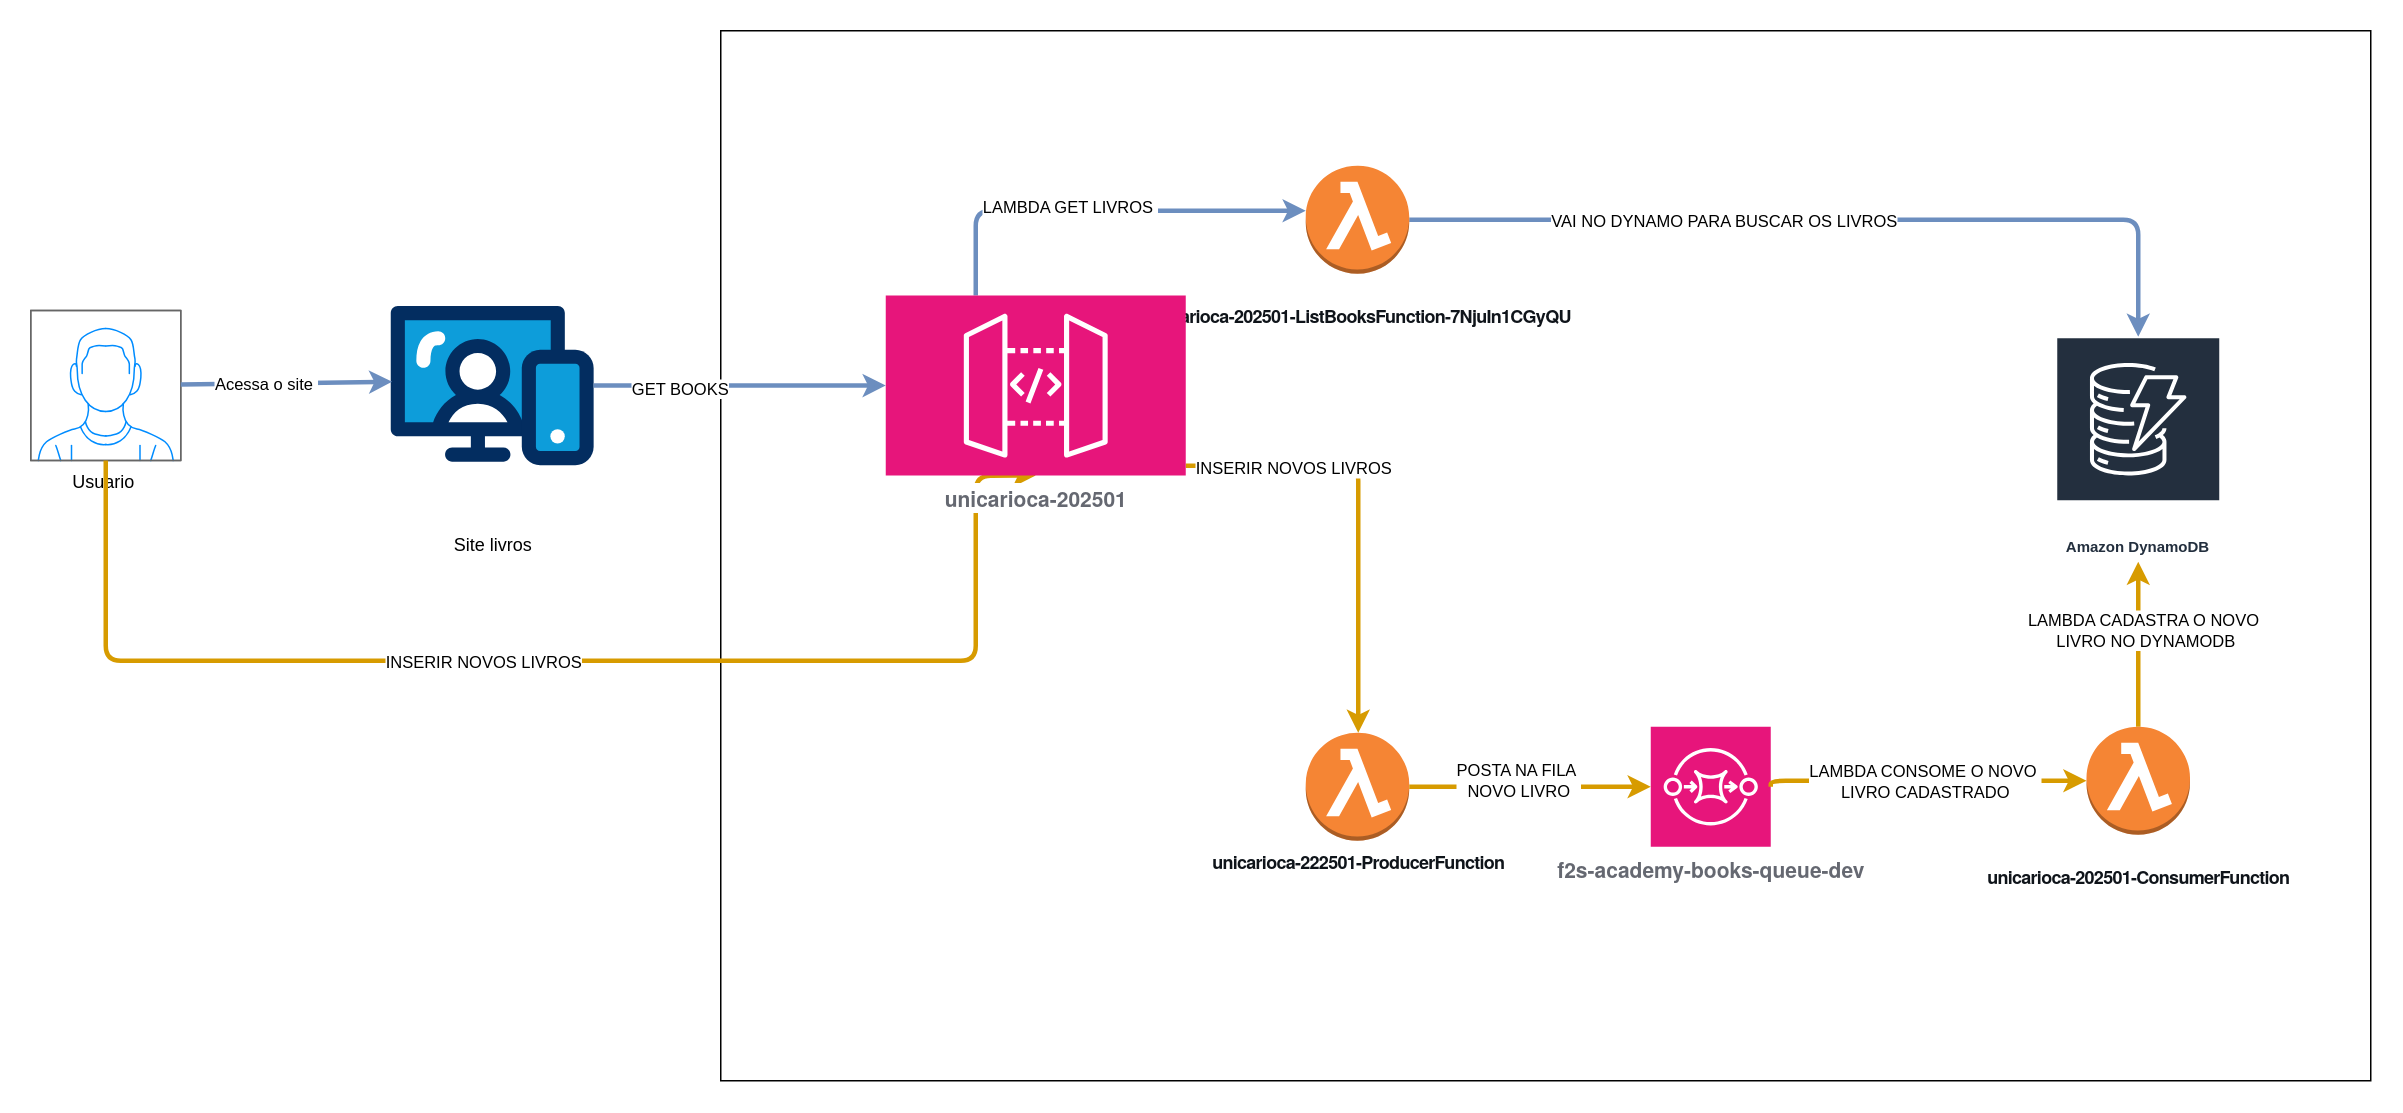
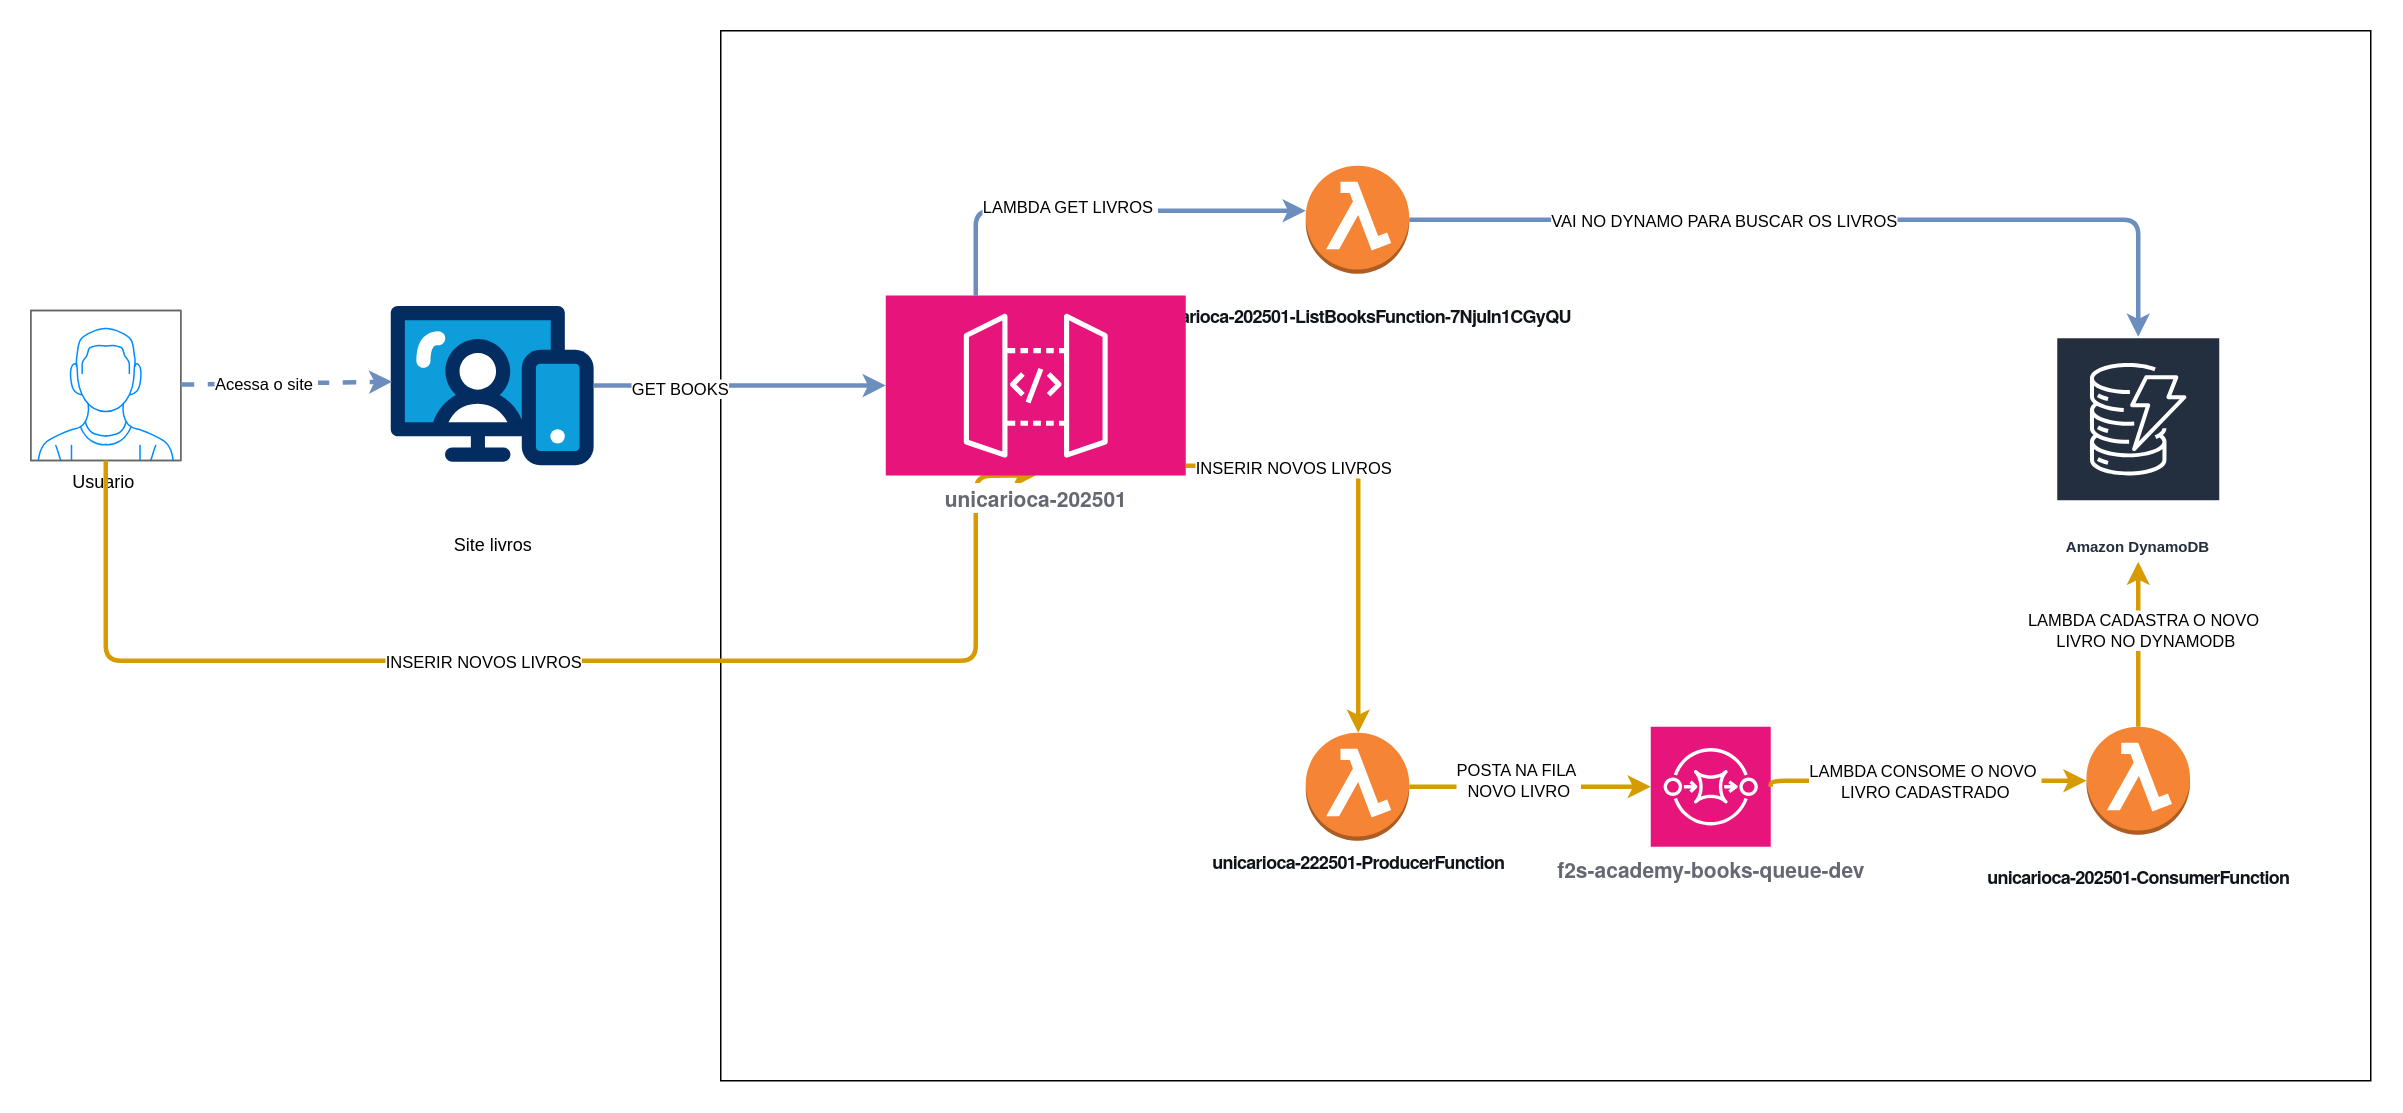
  <mxCell id="0" />
  <mxCell id="1" parent="0" />
  <mxCell id="2" value="Usuario&amp;nbsp;" style="verticalLabelPosition=bottom;shadow=0;dashed=0;align=center;html=1;verticalAlign=top;strokeWidth=1;shape=mxgraph.mockup.containers.userMale;strokeColor=#666666;strokeColor2=#008cff;" vertex="1" parent="1"><mxGeometry x="20" y="206.57" width="100" height="100" as="geometry" /></mxCell>
  <mxCell id="3" value="" style="rounded=0;whiteSpace=wrap;html=1;" vertex="1" parent="1"><mxGeometry x="480" y="20" width="1100" height="700" as="geometry" /></mxCell>
  <mxCell id="4" style="edgeStyle=orthogonalEdgeStyle;html=1;entryX=0.5;entryY=1;entryDx=0;entryDy=0;entryPerimeter=0;fillColor=#ffe6cc;strokeColor=#d79b00;strokeWidth=3;" edge="1" parent="1" source="2" target="24"><mxGeometry relative="1" as="geometry"><mxPoint x="190" y="570" as="targetPoint" /><Array as="points"><mxPoint x="70" y="440" /><mxPoint x="650" y="440" /></Array></mxGeometry></mxCell>
  <mxCell id="5" value="INSERIR NOVOS LIVROS" style="edgeLabel;html=1;align=center;verticalAlign=middle;resizable=0;points=[];" vertex="1" connectable="0" parent="4"><mxGeometry x="-0.122" relative="1" as="geometry"><mxPoint as="offset" /></mxGeometry></mxCell>
  <mxCell id="6" style="edgeStyle=orthogonalEdgeStyle;html=1;fillColor=#ffe6cc;strokeColor=#d79b00;strokeWidth=3;" edge="1" parent="1" source="8" target="18"><mxGeometry relative="1" as="geometry" /></mxCell>
  <mxCell id="7" value="LAMBDA CADASTRA O NOVO&amp;nbsp;&lt;div&gt;LIVRO NO DYNAMODB&lt;/div&gt;" style="edgeLabel;html=1;align=center;verticalAlign=middle;resizable=0;points=[];" vertex="1" connectable="0" parent="6"><mxGeometry x="0.182" y="-4" relative="1" as="geometry"><mxPoint as="offset" /></mxGeometry></mxCell>
  <mxCell id="8" value="&lt;div style=&quot;color: rgb(15, 20, 26); min-inline-size: 0px; word-break: break-word; padding-block-start: 1px; font-family: &amp;quot;Amazon Ember&amp;quot;, &amp;quot;Helvetica Neue&amp;quot;, Roboto, Arial, sans-serif; text-align: start; text-wrap: wrap; background-color: rgb(255, 255, 255);&quot; class=&quot;awsui_title_2qdw9_y4f8q_295 awsui_title-variant-h1_2qdw9_y4f8q_300 awsui_refresh_2qdw9_y4f8q_217&quot;&gt;&lt;h1 style=&quot;margin: 0.67em 0px; display: inline; margin-block: 0px; letter-spacing: -0.48px; line-height: 30px; overflow: hidden; text-overflow: ellipsis; text-wrap: nowrap;&quot; data-awsui-analytics-label=&quot;.awsui_heading-text_105ke_268sp_5&quot; class=&quot;awsui_heading_2qdw9_y4f8q_371 awsui_heading-variant-h1_2qdw9_y4f8q_382&quot;&gt;&lt;font style=&quot;font-size: 12px;&quot;&gt;&lt;span style=&quot;letter-spacing: -0.48px; line-height: 30px; -webkit-font-smoothing: antialiased;&quot; id=&quot;heading:r1:&quot; class=&quot;awsui_heading-text_2qdw9_y4f8q_398 awsui_heading-text_105ke_268sp_5 awsui_heading-text-variant-h1_2qdw9_y4f8q_401&quot;&gt;unicarioca-202501-ConsumerFunction&lt;/span&gt;&lt;/font&gt;&lt;/h1&gt;&lt;/div&gt;&lt;div style=&quot;align-items: center; display: flex; min-block-size: 32px; padding-block: 0px; padding-inline: 0px; color: rgb(15, 20, 26); font-family: &amp;quot;Amazon Ember&amp;quot;, &amp;quot;Helvetica Neue&amp;quot;, Roboto, Arial, sans-serif; font-size: 14px; text-align: start; text-wrap: wrap; background-color: rgb(255, 255, 255);&quot; class=&quot;awsui_actions_2qdw9_y4f8q_263 awsui_actions-variant-h1_2qdw9_y4f8q_271 awsui_refresh_2qdw9_y4f8q_217 awsui_actions-centered_2qdw9_y4f8q_268&quot;&gt;&lt;div style=&quot;display: flex; flex-flow: wrap; gap: 8px;&quot; class=&quot;awsui_root_18582_19ri3_145 awsui_horizontal_18582_19ri3_160 awsui_horizontal-xs_18582_19ri3_170&quot;&gt;&lt;/div&gt;&lt;/div&gt;" style="outlineConnect=0;dashed=0;verticalLabelPosition=bottom;verticalAlign=top;align=center;html=1;shape=mxgraph.aws3.lambda_function;fillColor=#F58534;gradientColor=none;" vertex="1" parent="1"><mxGeometry x="1390.5" y="484" width="69" height="72" as="geometry" /></mxCell>
  <mxCell id="9" value="Site livros" style="verticalLabelPosition=bottom;aspect=fixed;html=1;shape=mxgraph.salesforce.web;" vertex="1" parent="1"><mxGeometry x="260" y="203.15" width="135.26" height="106.85" as="geometry" /></mxCell>
  <mxCell id="10" style="edgeStyle=none;html=1;fillColor=#dae8fc;strokeColor=#6c8ebf;strokeWidth=3;" edge="1" parent="1" source="9" target="24"><mxGeometry relative="1" as="geometry"><mxPoint x="430" y="170" as="targetPoint" /></mxGeometry></mxCell>
  <mxCell id="11" value="GET BOOKS" style="edgeLabel;html=1;align=center;verticalAlign=middle;resizable=0;points=[];" vertex="1" connectable="0" parent="10"><mxGeometry x="-0.417" y="-2" relative="1" as="geometry"><mxPoint as="offset" /></mxGeometry></mxCell>
- <mxCell id="12" style="edgeStyle=none;html=1;entryX=0.007;entryY=0.476;entryDx=0;entryDy=0;entryPerimeter=0;fillColor=#dae8fc;strokeColor=#6c8ebf;strokeWidth=3;" edge="1" parent="1" source="2" target="9"><mxGeometry relative="1" as="geometry" /></mxCell>
+ <mxCell id="12" style="edgeStyle=none;html=1;entryX=0.007;entryY=0.476;entryDx=0;entryDy=0;entryPerimeter=0;fillColor=#dae8fc;strokeColor=#6c8ebf;strokeWidth=3;dashed=1;" edge="1" parent="1" source="2" target="9"><mxGeometry relative="1" as="geometry" /></mxCell>
  <mxCell id="13" value="Acessa o site&amp;nbsp;" style="edgeLabel;html=1;align=center;verticalAlign=middle;resizable=0;points=[];" vertex="1" connectable="0" parent="12"><mxGeometry x="-0.191" relative="1" as="geometry"><mxPoint as="offset" /></mxGeometry></mxCell>
  <mxCell id="14" value="&lt;span style=&quot;color: rgb(15, 20, 26); font-family: &amp;quot;Amazon Ember&amp;quot;, &amp;quot;Helvetica Neue&amp;quot;, Roboto, Arial, sans-serif; font-weight: 700; letter-spacing: -0.48px; text-align: start; background-color: rgb(255, 255, 255);&quot;&gt;&lt;font&gt;unicarioca-222501-ProducerFunction&lt;/font&gt;&lt;/span&gt;" style="outlineConnect=0;dashed=0;verticalLabelPosition=bottom;verticalAlign=top;align=center;html=1;shape=mxgraph.aws3.lambda_function;fillColor=#F58534;gradientColor=none;" vertex="1" parent="1"><mxGeometry x="870" y="488" width="69" height="72" as="geometry" /></mxCell>
  <mxCell id="15" style="edgeStyle=orthogonalEdgeStyle;html=1;fillColor=#dae8fc;strokeColor=#6c8ebf;strokeWidth=3;" edge="1" parent="1" source="17" target="18"><mxGeometry relative="1" as="geometry" /></mxCell>
  <mxCell id="16" value="VAI NO DYNAMO PARA BUSCAR OS LIVROS" style="edgeLabel;html=1;align=center;verticalAlign=middle;resizable=0;points=[];" vertex="1" connectable="0" parent="15"><mxGeometry x="-0.259" relative="1" as="geometry"><mxPoint as="offset" /></mxGeometry></mxCell>
  <mxCell id="17" value="&lt;div style=&quot;color: rgb(15, 20, 26); min-inline-size: 0px; word-break: break-word; padding-block-start: 1px; font-family: &amp;quot;Amazon Ember&amp;quot;, &amp;quot;Helvetica Neue&amp;quot;, Roboto, Arial, sans-serif; text-align: start; text-wrap: wrap; background-color: rgb(255, 255, 255);&quot; class=&quot;awsui_title_2qdw9_y4f8q_295 awsui_title-variant-h1_2qdw9_y4f8q_300 awsui_refresh_2qdw9_y4f8q_217&quot;&gt;&lt;h1 style=&quot;margin: 0.67em 0px; display: inline; margin-block: 0px; letter-spacing: -0.48px; line-height: 30px; overflow: hidden; text-overflow: ellipsis; text-wrap: nowrap;&quot; data-awsui-analytics-label=&quot;.awsui_heading-text_105ke_268sp_5&quot; class=&quot;awsui_heading_2qdw9_y4f8q_371 awsui_heading-variant-h1_2qdw9_y4f8q_382&quot;&gt;&lt;font style=&quot;font-size: 12px;&quot;&gt;&lt;span style=&quot;letter-spacing: -0.48px; line-height: 30px; -webkit-font-smoothing: antialiased;&quot; id=&quot;heading:r1:&quot; class=&quot;awsui_heading-text_2qdw9_y4f8q_398 awsui_heading-text_105ke_268sp_5 awsui_heading-text-variant-h1_2qdw9_y4f8q_401&quot;&gt;unicarioca-202501-ListBooksFunction-7NjuIn1CGyQU&lt;/span&gt;&lt;font style=&quot;&quot; color=&quot;rgba(0, 0, 0, 0)&quot;&gt;&lt;span style=&quot;color: rgb(101, 104, 113); font-weight: 400;&quot; class=&quot;awsui_counter_2qdw9_y4f8q_426&quot;&gt;&lt;/span&gt;&lt;/font&gt;&lt;/font&gt;&lt;/h1&gt;&lt;/div&gt;&lt;div style=&quot;align-items: center; display: flex; min-block-size: 32px; padding-block: 0px; padding-inline: 0px; color: rgb(15, 20, 26); font-family: &amp;quot;Amazon Ember&amp;quot;, &amp;quot;Helvetica Neue&amp;quot;, Roboto, Arial, sans-serif; font-size: 14px; text-align: start; text-wrap: wrap; background-color: rgb(255, 255, 255);&quot; class=&quot;awsui_actions_2qdw9_y4f8q_263 awsui_actions-variant-h1_2qdw9_y4f8q_271 awsui_refresh_2qdw9_y4f8q_217 awsui_actions-centered_2qdw9_y4f8q_268&quot;&gt;&lt;div style=&quot;display: flex; flex-flow: wrap; gap: 8px;&quot; class=&quot;awsui_root_18582_19ri3_145 awsui_horizontal_18582_19ri3_160 awsui_horizontal-xs_18582_19ri3_170&quot;&gt;&lt;/div&gt;&lt;/div&gt;" style="outlineConnect=0;dashed=0;verticalLabelPosition=bottom;verticalAlign=top;align=center;html=1;shape=mxgraph.aws3.lambda_function;fillColor=#F58534;gradientColor=none;" vertex="1" parent="1"><mxGeometry x="870" y="110" width="69" height="72" as="geometry" /></mxCell>
  <mxCell id="18" value="Amazon DynamoDB" style="sketch=0;outlineConnect=0;fontColor=#232F3E;gradientColor=none;strokeColor=#ffffff;fillColor=#232F3E;dashed=0;verticalLabelPosition=middle;verticalAlign=bottom;align=center;html=1;whiteSpace=wrap;fontSize=10;fontStyle=1;spacing=3;shape=mxgraph.aws4.productIcon;prIcon=mxgraph.aws4.dynamodb;" vertex="1" parent="1"><mxGeometry x="1370" y="224" width="110" height="150" as="geometry" /></mxCell>
  <mxCell id="19" value="&lt;span style=&quot;color: rgb(101, 104, 113); font-family: &amp;quot;Amazon Ember&amp;quot;, &amp;quot;Helvetica Neue&amp;quot;, Roboto, Arial, sans-serif; font-size: 14px; font-weight: 700; text-align: left; background-color: rgb(255, 255, 255);&quot;&gt;f2s-academy-books-queue-dev&lt;/span&gt;" style="sketch=0;points=[[0,0,0],[0.25,0,0],[0.5,0,0],[0.75,0,0],[1,0,0],[0,1,0],[0.25,1,0],[0.5,1,0],[0.75,1,0],[1,1,0],[0,0.25,0],[0,0.5,0],[0,0.75,0],[1,0.25,0],[1,0.5,0],[1,0.75,0]];outlineConnect=0;fontColor=#232F3E;fillColor=#E7157B;strokeColor=#ffffff;dashed=0;verticalLabelPosition=bottom;verticalAlign=top;align=center;html=1;fontSize=12;fontStyle=0;aspect=fixed;shape=mxgraph.aws4.resourceIcon;resIcon=mxgraph.aws4.sqs;" vertex="1" parent="1"><mxGeometry x="1100" y="484" width="80" height="80" as="geometry" /></mxCell>
  <mxCell id="20" style="edgeStyle=orthogonalEdgeStyle;html=1;fillColor=#dae8fc;strokeColor=#6c8ebf;strokeWidth=3;" edge="1" parent="1" source="24" target="17"><mxGeometry relative="1" as="geometry"><Array as="points"><mxPoint x="650" y="140" /></Array></mxGeometry></mxCell>
  <mxCell id="21" value="LAMBDA GET LIVROS&amp;nbsp;" style="edgeLabel;html=1;align=center;verticalAlign=middle;resizable=0;points=[];" vertex="1" connectable="0" parent="20"><mxGeometry x="-0.143" y="3" relative="1" as="geometry"><mxPoint as="offset" /></mxGeometry></mxCell>
  <mxCell id="22" style="edgeStyle=orthogonalEdgeStyle;html=1;fillColor=#ffe6cc;strokeColor=#d79b00;strokeWidth=3;" edge="1" parent="1" source="24" target="14"><mxGeometry relative="1" as="geometry"><Array as="points"><mxPoint x="905" y="310" /></Array></mxGeometry></mxCell>
  <mxCell id="23" value="INSERIR NOVOS LIVROS" style="edgeLabel;html=1;align=center;verticalAlign=middle;resizable=0;points=[];" vertex="1" connectable="0" parent="22"><mxGeometry x="-0.517" y="-1" relative="1" as="geometry"><mxPoint as="offset" /></mxGeometry></mxCell>
  <mxCell id="24" value="&lt;span style=&quot;color: rgb(101, 104, 113); font-family: &amp;quot;Amazon Ember&amp;quot;, &amp;quot;Helvetica Neue&amp;quot;, Roboto, Arial, sans-serif; font-size: 14px; font-weight: 700; text-align: left; background-color: rgb(255, 255, 255);&quot;&gt;unicarioca-202501&lt;/span&gt;" style="sketch=0;points=[[0,0,0],[0.25,0,0],[0.5,0,0],[0.75,0,0],[1,0,0],[0,1,0],[0.25,1,0],[0.5,1,0],[0.75,1,0],[1,1,0],[0,0.25,0],[0,0.5,0],[0,0.75,0],[1,0.25,0],[1,0.5,0],[1,0.75,0]];outlineConnect=0;fontColor=#232F3E;fillColor=#E7157B;strokeColor=#ffffff;dashed=0;verticalLabelPosition=bottom;verticalAlign=top;align=center;html=1;fontSize=12;fontStyle=0;aspect=fixed;shape=mxgraph.aws4.resourceIcon;resIcon=mxgraph.aws4.api_gateway;" vertex="1" parent="1"><mxGeometry x="590" y="196.57" width="200" height="120" as="geometry" /></mxCell>
  <mxCell id="25" style="edgeStyle=orthogonalEdgeStyle;html=1;entryX=0;entryY=0.5;entryDx=0;entryDy=0;entryPerimeter=0;strokeWidth=3;fillColor=#ffe6cc;strokeColor=#d79b00;" edge="1" parent="1" source="14" target="19"><mxGeometry relative="1" as="geometry" /></mxCell>
  <mxCell id="26" value="POSTA NA FILA&amp;nbsp;&lt;div&gt;NOVO LIVRO&lt;/div&gt;" style="edgeLabel;html=1;align=center;verticalAlign=middle;resizable=0;points=[];" vertex="1" connectable="0" parent="25"><mxGeometry x="-0.106" y="5" relative="1" as="geometry"><mxPoint as="offset" /></mxGeometry></mxCell>
  <mxCell id="27" style="edgeStyle=orthogonalEdgeStyle;html=1;exitX=1;exitY=0.5;exitDx=0;exitDy=0;exitPerimeter=0;entryX=0;entryY=0.5;entryDx=0;entryDy=0;entryPerimeter=0;fillColor=#ffe6cc;strokeColor=#d79b00;strokeWidth=3;" edge="1" parent="1" source="19" target="8"><mxGeometry relative="1" as="geometry"><Array as="points"><mxPoint x="1180" y="520" /></Array></mxGeometry></mxCell>
  <mxCell id="28" value="LAMBDA CONSOME O NOVO&amp;nbsp;&lt;div&gt;LIVRO CADASTRADO&lt;/div&gt;" style="edgeLabel;html=1;align=center;verticalAlign=middle;resizable=0;points=[];" vertex="1" connectable="0" parent="27"><mxGeometry x="-0.012" relative="1" as="geometry"><mxPoint as="offset" /></mxGeometry></mxCell>
